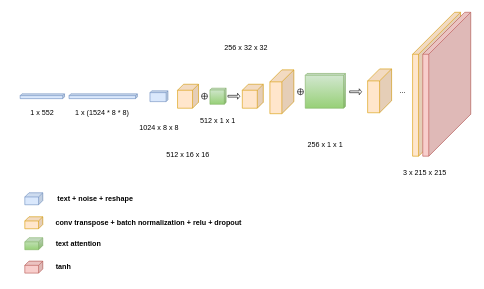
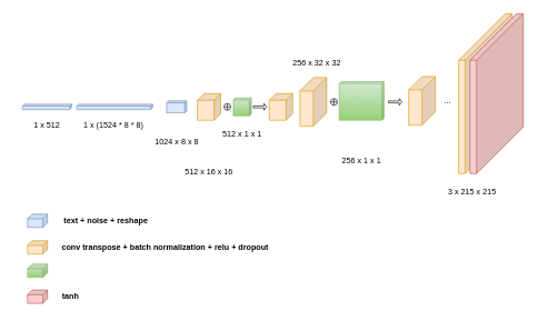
  <mxCell id="0" />
  <mxCell id="1" parent="0" />
  <mxCell id="2" value="" style="shape=cube;whiteSpace=wrap;html=1;boundedLbl=1;backgroundOutline=1;darkOpacity=0.05;darkOpacity2=0.1;size=70;direction=east;flipH=1;fillColor=#ffe6cc;strokeColor=#d79b00;" vertex="1" parent="1"><mxGeometry x="687" y="20" width="80" height="240" as="geometry" /></mxCell>
  <mxCell id="3" value="" style="shape=cube;whiteSpace=wrap;html=1;boundedLbl=1;backgroundOutline=1;darkOpacity=0.05;darkOpacity2=0.1;size=20;direction=east;flipH=1;fillColor=#ffe6cc;strokeColor=#d79b00;" vertex="1" parent="1"><mxGeometry x="449" y="116" width="40" height="73.13" as="geometry" /></mxCell>
  <mxCell id="4" value="" style="shape=cube;whiteSpace=wrap;html=1;boundedLbl=1;backgroundOutline=1;darkOpacity=0.05;darkOpacity2=0.1;size=3;direction=east;flipH=1;fillColor=#dae8fc;strokeColor=#6c8ebf;" vertex="1" parent="1"><mxGeometry x="32.5" y="156" width="74" height="8" as="geometry" /></mxCell>
  <mxCell id="5" value="" style="shape=cube;whiteSpace=wrap;html=1;boundedLbl=1;backgroundOutline=1;darkOpacity=0.05;darkOpacity2=0.1;size=7;direction=east;flipH=1;fillColor=#f8cecc;strokeColor=#b85450;" vertex="1" parent="1"><mxGeometry x="40.25" y="435" width="30" height="20" as="geometry" /></mxCell>
  <mxCell id="6" value="" style="shape=cube;whiteSpace=wrap;html=1;boundedLbl=1;backgroundOutline=1;darkOpacity=0.05;darkOpacity2=0.1;size=7;direction=east;flipH=1;fillColor=#dae8fc;strokeColor=#6c8ebf;" vertex="1" parent="1"><mxGeometry x="40.25" y="321" width="30" height="20" as="geometry" /></mxCell>
  <mxCell id="7" value="" style="shape=cube;whiteSpace=wrap;html=1;boundedLbl=1;backgroundOutline=1;darkOpacity=0.05;darkOpacity2=0.1;size=7;direction=east;flipH=1;fillColor=#d5e8d4;strokeColor=#82b366;gradientColor=#97d077;" vertex="1" parent="1"><mxGeometry x="40.25" y="396" width="30" height="20" as="geometry" /></mxCell>
  <mxCell id="8" value="&lt;b&gt;text + noise + reshape&lt;/b&gt;" style="text;html=1;strokeColor=none;fillColor=none;align=center;verticalAlign=middle;whiteSpace=wrap;rounded=0;" vertex="1" parent="1"><mxGeometry x="86.5" y="316" width="141.5" height="30" as="geometry" /></mxCell>
  <mxCell id="9" value="" style="shape=cube;whiteSpace=wrap;html=1;boundedLbl=1;backgroundOutline=1;darkOpacity=0.05;darkOpacity2=0.1;size=10;direction=east;flipH=1;fillColor=#ffe6cc;strokeColor=#d79b00;" vertex="1" parent="1"><mxGeometry x="295" y="140" width="35" height="40" as="geometry" /></mxCell>
- <mxCell id="10" value="1 x 552" style="text;html=1;strokeColor=none;fillColor=none;align=center;verticalAlign=middle;whiteSpace=wrap;rounded=0;" vertex="1" parent="1"><mxGeometry x="20" y="176" width="99" height="24" as="geometry" /></mxCell>
+ <mxCell id="10" value="1 x 512" style="text;html=1;strokeColor=none;fillColor=none;align=center;verticalAlign=middle;whiteSpace=wrap;rounded=0;" vertex="1" parent="1"><mxGeometry x="20" y="176" width="99" height="24" as="geometry" /></mxCell>
  <mxCell id="11" value="" style="shape=cube;whiteSpace=wrap;html=1;boundedLbl=1;backgroundOutline=1;darkOpacity=0.05;darkOpacity2=0.1;size=3;direction=east;flipH=1;fillColor=#dae8fc;strokeColor=#6c8ebf;" vertex="1" parent="1"><mxGeometry x="114" y="156" width="114" height="8" as="geometry" /></mxCell>
  <mxCell id="12" value="1 x (1524 * 8 * 8)" style="text;html=1;strokeColor=none;fillColor=none;align=center;verticalAlign=middle;whiteSpace=wrap;rounded=0;" vertex="1" parent="1"><mxGeometry x="120.25" y="176" width="99" height="24" as="geometry" /></mxCell>
  <mxCell id="13" value="1024 x 8 x 8" style="text;html=1;strokeColor=none;fillColor=none;align=center;verticalAlign=middle;whiteSpace=wrap;rounded=0;" vertex="1" parent="1"><mxGeometry x="214.5" y="200" width="99" height="24" as="geometry" /></mxCell>
  <mxCell id="14" value="512 x 16 x 16" style="text;html=1;strokeColor=none;fillColor=none;align=center;verticalAlign=middle;whiteSpace=wrap;rounded=0;" vertex="1" parent="1"><mxGeometry x="263" y="246" width="99" height="24" as="geometry" /></mxCell>
  <mxCell id="15" value="" style="shape=cube;whiteSpace=wrap;html=1;boundedLbl=1;backgroundOutline=1;darkOpacity=0.05;darkOpacity2=0.1;size=3;direction=east;flipH=1;fillColor=#d5e8d4;strokeColor=#82b366;gradientColor=#97d077;" vertex="1" parent="1"><mxGeometry x="349" y="146.56" width="27" height="26.87" as="geometry" /></mxCell>
  <mxCell id="16" value="512 x 1 x 1" style="text;html=1;strokeColor=none;fillColor=none;align=center;verticalAlign=middle;whiteSpace=wrap;rounded=0;" vertex="1" parent="1"><mxGeometry x="313" y="189.13" width="99" height="24" as="geometry" /></mxCell>
  <mxCell id="17" value="" style="shape=orEllipse;perimeter=ellipsePerimeter;whiteSpace=wrap;html=1;backgroundOutline=1;" vertex="1" parent="1"><mxGeometry x="335" y="155" width="10" height="10" as="geometry" /></mxCell>
  <mxCell id="18" value="" style="shape=cube;whiteSpace=wrap;html=1;boundedLbl=1;backgroundOutline=1;darkOpacity=0.05;darkOpacity2=0.1;size=10;direction=east;flipH=1;fillColor=#ffe6cc;strokeColor=#d79b00;" vertex="1" parent="1"><mxGeometry x="403" y="139.99" width="35" height="40" as="geometry" /></mxCell>
  <mxCell id="19" value="" style="shape=singleArrow;whiteSpace=wrap;html=1;" vertex="1" parent="1"><mxGeometry x="379" y="155" width="20" height="10" as="geometry" /></mxCell>
  <mxCell id="20" value="" style="shape=cube;whiteSpace=wrap;html=1;boundedLbl=1;backgroundOutline=1;darkOpacity=0.05;darkOpacity2=0.1;size=3;direction=east;flipH=1;fillColor=#d5e8d4;strokeColor=#82b366;gradientColor=#97d077;" vertex="1" parent="1"><mxGeometry x="508" y="122" width="67" height="58" as="geometry" /></mxCell>
  <mxCell id="21" value="" style="shape=orEllipse;perimeter=ellipsePerimeter;whiteSpace=wrap;html=1;backgroundOutline=1;" vertex="1" parent="1"><mxGeometry x="495" y="147.57" width="10" height="10" as="geometry" /></mxCell>
  <mxCell id="22" value="" style="shape=singleArrow;whiteSpace=wrap;html=1;" vertex="1" parent="1"><mxGeometry x="582" y="147.57" width="20" height="10" as="geometry" /></mxCell>
  <mxCell id="23" value="" style="shape=cube;whiteSpace=wrap;html=1;boundedLbl=1;backgroundOutline=1;darkOpacity=0.05;darkOpacity2=0.1;size=20;direction=east;flipH=1;fillColor=#ffe6cc;strokeColor=#d79b00;" vertex="1" parent="1"><mxGeometry x="612" y="114.43" width="40" height="73.13" as="geometry" /></mxCell>
  <mxCell id="24" value="..." style="text;html=1;strokeColor=none;fillColor=none;align=center;verticalAlign=middle;whiteSpace=wrap;rounded=0;" vertex="1" parent="1"><mxGeometry x="621" y="138.99" width="99" height="24" as="geometry" /></mxCell>
  <mxCell id="25" value="" style="shape=cube;whiteSpace=wrap;html=1;boundedLbl=1;backgroundOutline=1;darkOpacity=0.05;darkOpacity2=0.1;size=70;direction=east;flipH=1;fillColor=#f8cecc;strokeColor=#b85450;" vertex="1" parent="1"><mxGeometry x="704" y="20" width="80" height="240" as="geometry" /></mxCell>
- <mxCell id="26" value="256 x 32 x 32" style="text;html=1;strokeColor=none;fillColor=none;align=center;verticalAlign=middle;whiteSpace=wrap;rounded=0;" vertex="1" parent="1"><mxGeometry x="360" y="67" width="99" height="24" as="geometry" /></mxCell>
+ <mxCell id="26" value="256 x 32 x 32" style="text;html=1;strokeColor=none;fillColor=none;align=center;verticalAlign=middle;whiteSpace=wrap;rounded=0;" vertex="1" parent="1"><mxGeometry x="425" y="82" width="99" height="24" as="geometry" /></mxCell>
  <mxCell id="27" value="256 x 1 x 1" style="text;html=1;strokeColor=none;fillColor=none;align=center;verticalAlign=middle;whiteSpace=wrap;rounded=0;" vertex="1" parent="1"><mxGeometry x="492" y="229.13" width="99" height="24" as="geometry" /></mxCell>
  <mxCell id="28" value="3 x 215 x 215" style="text;html=1;strokeColor=none;fillColor=none;align=center;verticalAlign=middle;whiteSpace=wrap;rounded=0;" vertex="1" parent="1"><mxGeometry x="657.5" y="276" width="99" height="24" as="geometry" /></mxCell>
  <mxCell id="29" value="" style="shape=cube;whiteSpace=wrap;html=1;boundedLbl=1;backgroundOutline=1;darkOpacity=0.05;darkOpacity2=0.1;size=3;direction=east;flipH=1;fillColor=#dae8fc;strokeColor=#6c8ebf;" vertex="1" parent="1"><mxGeometry x="249" y="150.99" width="30" height="18" as="geometry" /></mxCell>
  <mxCell id="30" value="" style="shape=cube;whiteSpace=wrap;html=1;boundedLbl=1;backgroundOutline=1;darkOpacity=0.05;darkOpacity2=0.1;size=7;direction=east;flipH=1;fillColor=#ffe6cc;strokeColor=#d79b00;" vertex="1" parent="1"><mxGeometry x="40.25" y="361" width="30" height="20" as="geometry" /></mxCell>
  <mxCell id="31" value="&lt;b&gt;conv transpose + batch normalization + relu + dropout&lt;/b&gt;" style="text;html=1;strokeColor=none;fillColor=none;align=center;verticalAlign=middle;whiteSpace=wrap;rounded=0;" vertex="1" parent="1"><mxGeometry x="77.75" y="356" width="337.75" height="30" as="geometry" /></mxCell>
- <mxCell id="32" value="&lt;b&gt;text attention&lt;/b&gt;" style="text;html=1;strokeColor=none;fillColor=none;align=center;verticalAlign=middle;whiteSpace=wrap;rounded=0;" vertex="1" parent="1"><mxGeometry x="77.75" y="391" width="103.75" height="30" as="geometry" /></mxCell>
  <mxCell id="33" value="&lt;b&gt;tanh&lt;/b&gt;" style="text;html=1;strokeColor=none;fillColor=none;align=center;verticalAlign=middle;whiteSpace=wrap;rounded=0;" vertex="1" parent="1"><mxGeometry x="68" y="430" width="73.75" height="30" as="geometry" /></mxCell>
